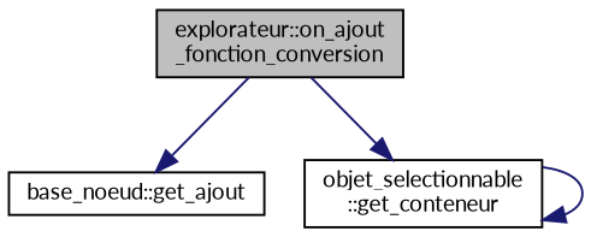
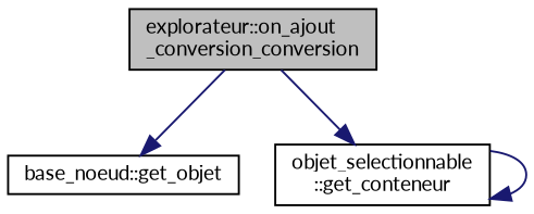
  digraph {
    fontname=Lato
    rankdir=TB
    node [color=black fillcolor=white fontname=Lato fontsize=10 shape=record style=filled]
    edge [color=midnightblue fontname=Lato fontsize=10 labelfontname=Helvetica labelfontsize=10 style=solid]
-   n1 [fillcolor=grey75 fontcolor=black height=0.2 label="explorateur::on_ajout\l_fonction_conversion" width=0.4]
-   n2 [height=0.2 label="base_noeud::get_ajout" width=0.4]
+   n1 [fillcolor=grey75 fontcolor=black height=0.2 label="explorateur::on_ajout\l_conversion_conversion" width=0.4]
+   n2 [height=0.2 label="base_noeud::get_objet" width=0.4]
    n3 [height=0.2 label="objet_selectionnable\l::get_conteneur" width=0.4]
    n1 -> n2
    n1 -> n3
    n3 -> n3
  }
